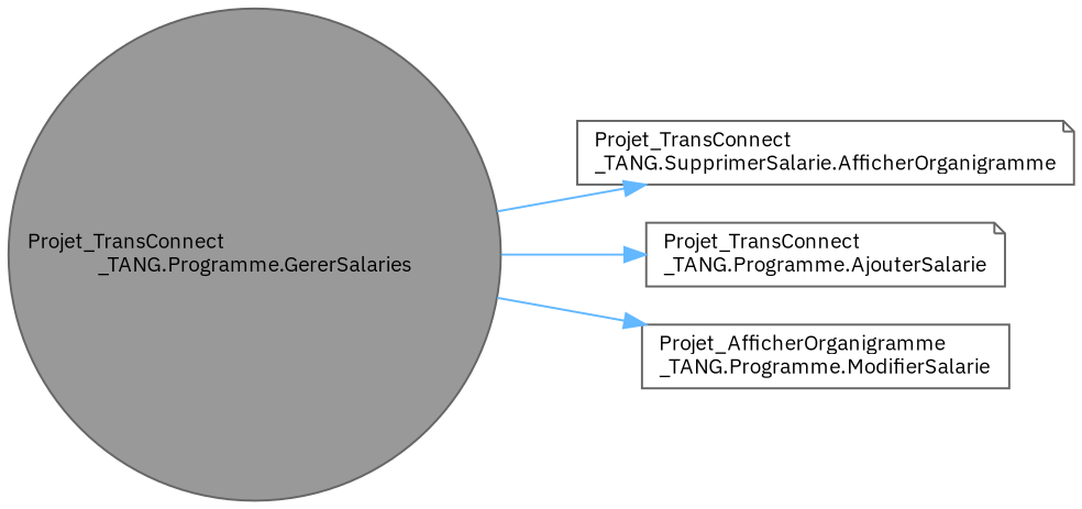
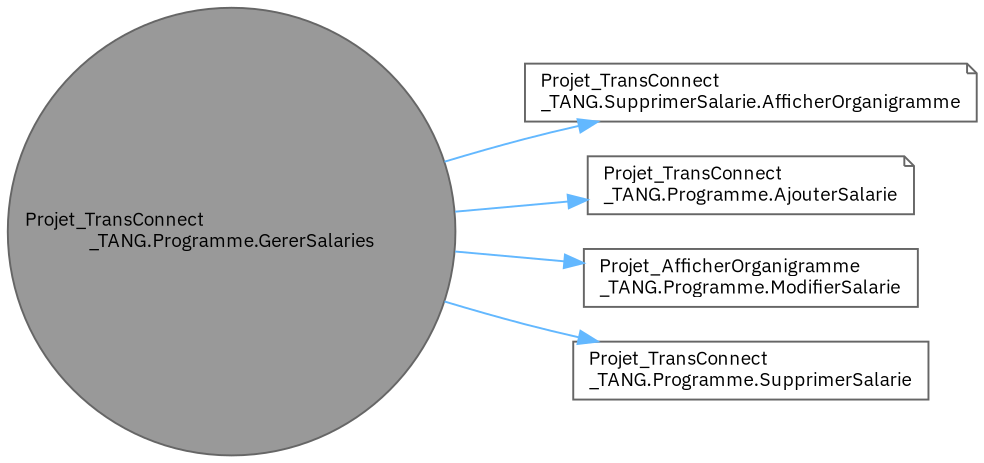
  digraph {
    fontname="IBM Plex Sans"
    rankdir=LR
    node [color=grey40 fillcolor=white fontname="IBM Plex Sans" fontsize=10 shape=note style=filled]
    edge [color=steelblue1 fontname="IBM Plex Sans" fontsize=10 labelfontname=Helvetica labelfontsize=10 style=solid]
    n1 [color=gray40 fillcolor=grey60 fontcolor=black height=0.2 label="Projet_TransConnect\l_TANG.Programme.GererSalaries" shape=circle width=0.4]
    n2 [height=0.2 label="Projet_TransConnect\l_TANG.SupprimerSalarie.AfficherOrganigramme" width=0.4]
    n3 [height=0.2 label="Projet_TransConnect\l_TANG.Programme.AjouterSalarie" width=0.4]
    n4 [height=0.2 label="Projet_AfficherOrganigramme\l_TANG.Programme.ModifierSalarie" shape=box width=0.4]
+   n5 [height=0.2 label="Projet_TransConnect\l_TANG.Programme.SupprimerSalarie" shape=box width=0.4]
    n1 -> n2
    n1 -> n3
    n1 -> n4
+   n1 -> n5
  }
